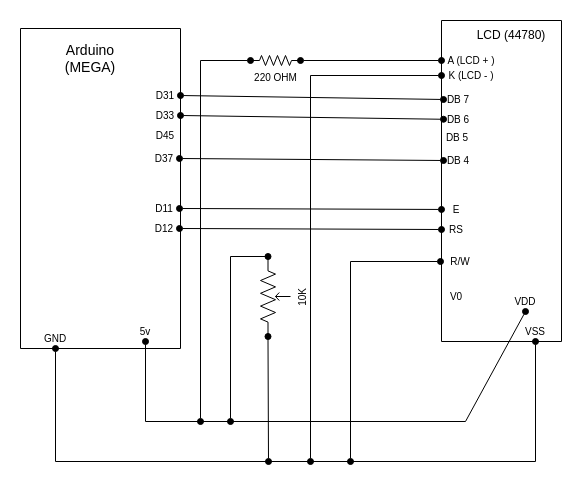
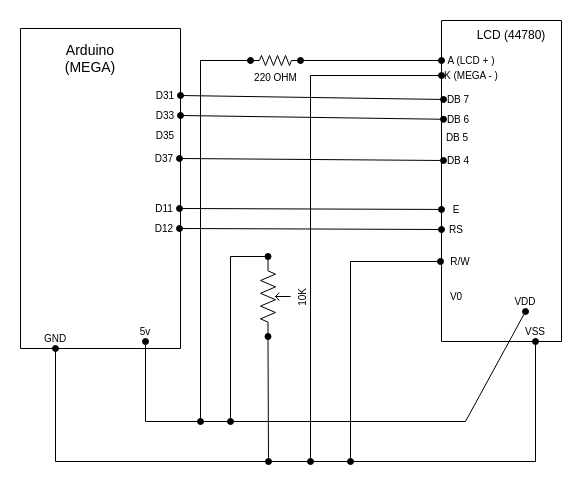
  <mxCell id="0" />
  <mxCell id="1" parent="0" />
  <mxCell id="2" value="" style="swimlane;startSize=0;" parent="1" vertex="1"><mxGeometry x="20" y="28" width="160" height="320" as="geometry" /></mxCell>
  <mxCell id="3" value="&lt;font style=&quot;font-size: 10px&quot;&gt;D37&lt;/font&gt;" style="text;html=1;strokeColor=none;fillColor=none;align=center;verticalAlign=middle;whiteSpace=wrap;rounded=0;" parent="2" vertex="1"><mxGeometry x="129" y="120" width="30" height="20" as="geometry" /></mxCell>
- <mxCell id="4" value="&lt;font style=&quot;font-size: 10px&quot;&gt;D45&lt;/font&gt;" style="text;html=1;strokeColor=none;fillColor=none;align=center;verticalAlign=middle;whiteSpace=wrap;rounded=0;" parent="2" vertex="1"><mxGeometry x="130" y="97" width="30" height="20" as="geometry" /></mxCell>
+ <mxCell id="4" value="&lt;font style=&quot;font-size: 10px&quot;&gt;D35&lt;/font&gt;" style="text;html=1;strokeColor=none;fillColor=none;align=center;verticalAlign=middle;whiteSpace=wrap;rounded=0;" parent="2" vertex="1"><mxGeometry x="130" y="97" width="30" height="20" as="geometry" /></mxCell>
  <mxCell id="5" value="&lt;font style=&quot;font-size: 10px&quot;&gt;D33&lt;/font&gt;" style="text;html=1;strokeColor=none;fillColor=none;align=center;verticalAlign=middle;whiteSpace=wrap;rounded=0;" parent="2" vertex="1"><mxGeometry x="130" y="77" width="30" height="20" as="geometry" /></mxCell>
  <mxCell id="6" value="&lt;font style=&quot;font-size: 10px&quot;&gt;D31&lt;/font&gt;" style="text;html=1;strokeColor=none;fillColor=none;align=center;verticalAlign=middle;whiteSpace=wrap;rounded=0;" parent="2" vertex="1"><mxGeometry x="130" y="57" width="30" height="20" as="geometry" /></mxCell>
  <mxCell id="7" value="&lt;font style=&quot;font-size: 10px&quot;&gt;D11&lt;/font&gt;" style="text;html=1;strokeColor=none;fillColor=none;align=center;verticalAlign=middle;whiteSpace=wrap;rounded=0;" parent="2" vertex="1"><mxGeometry x="129" y="170" width="30" height="20" as="geometry" /></mxCell>
  <mxCell id="8" value="&lt;font style=&quot;font-size: 10px&quot;&gt;D12&lt;/font&gt;" style="text;html=1;strokeColor=none;fillColor=none;align=center;verticalAlign=middle;whiteSpace=wrap;rounded=0;" parent="2" vertex="1"><mxGeometry x="129" y="190" width="30" height="20" as="geometry" /></mxCell>
  <mxCell id="9" value="&lt;font style=&quot;font-size: 10px&quot;&gt;5v&lt;/font&gt;" style="text;html=1;strokeColor=none;fillColor=none;align=center;verticalAlign=middle;whiteSpace=wrap;rounded=0;" parent="2" vertex="1"><mxGeometry x="110" y="293" width="30" height="20" as="geometry" /></mxCell>
  <mxCell id="10" value="&lt;font style=&quot;font-size: 10px&quot;&gt;GND&lt;/font&gt;" style="text;html=1;strokeColor=none;fillColor=none;align=center;verticalAlign=middle;whiteSpace=wrap;rounded=0;" parent="2" vertex="1"><mxGeometry x="20" y="300" width="30" height="20" as="geometry" /></mxCell>
  <mxCell id="11" value="Arduino&lt;br&gt;(MEGA)" style="text;html=1;strokeColor=none;fillColor=none;align=center;verticalAlign=middle;whiteSpace=wrap;rounded=0;fontSize=14;" parent="2" vertex="1"><mxGeometry x="40" y="15" width="60" height="30" as="geometry" /></mxCell>
  <mxCell id="12" value="" style="swimlane;startSize=0;" parent="1" vertex="1"><mxGeometry x="441" y="20" width="120" height="321" as="geometry" /></mxCell>
  <mxCell id="13" value="LCD (44780)" style="text;html=1;strokeColor=none;fillColor=none;align=center;verticalAlign=middle;whiteSpace=wrap;rounded=0;" parent="12" vertex="1"><mxGeometry x="20" width="100" height="30" as="geometry" /></mxCell>
  <mxCell id="14" value="&lt;font style=&quot;font-size: 10px&quot;&gt;DB 7&lt;/font&gt;" style="text;html=1;strokeColor=none;fillColor=none;align=center;verticalAlign=middle;whiteSpace=wrap;rounded=0;" parent="12" vertex="1"><mxGeometry x="2" y="69" width="30" height="20" as="geometry" /></mxCell>
  <mxCell id="15" value="&lt;font style=&quot;font-size: 10px&quot;&gt;DB 6&lt;/font&gt;" style="text;html=1;strokeColor=none;fillColor=none;align=center;verticalAlign=middle;whiteSpace=wrap;rounded=0;" parent="12" vertex="1"><mxGeometry x="2" y="89" width="30" height="20" as="geometry" /></mxCell>
  <mxCell id="16" value="&lt;font style=&quot;font-size: 10px&quot;&gt;DB 5&lt;/font&gt;" style="text;html=1;strokeColor=none;fillColor=none;align=center;verticalAlign=middle;whiteSpace=wrap;rounded=0;" parent="12" vertex="1"><mxGeometry x="1" y="107" width="30" height="20" as="geometry" /></mxCell>
  <mxCell id="17" value="&lt;font style=&quot;font-size: 10px&quot;&gt;DB 4&lt;/font&gt;" style="text;html=1;strokeColor=none;fillColor=none;align=center;verticalAlign=middle;whiteSpace=wrap;rounded=0;" parent="12" vertex="1"><mxGeometry x="2" y="130" width="30" height="20" as="geometry" /></mxCell>
  <mxCell id="18" value="&lt;font style=&quot;font-size: 10px&quot;&gt;E&lt;/font&gt;" style="text;html=1;strokeColor=none;fillColor=none;align=center;verticalAlign=middle;whiteSpace=wrap;rounded=0;" parent="12" vertex="1"><mxGeometry y="179" width="30" height="20" as="geometry" /></mxCell>
  <mxCell id="19" value="&lt;font style=&quot;font-size: 10px&quot;&gt;RS&lt;/font&gt;" style="text;html=1;strokeColor=none;fillColor=none;align=center;verticalAlign=middle;whiteSpace=wrap;rounded=0;" parent="12" vertex="1"><mxGeometry y="199" width="30" height="20" as="geometry" /></mxCell>
  <mxCell id="20" value="&lt;font style=&quot;font-size: 10px&quot;&gt;VSS&lt;/font&gt;" style="text;html=1;strokeColor=none;fillColor=none;align=center;verticalAlign=middle;whiteSpace=wrap;rounded=0;" parent="12" vertex="1"><mxGeometry x="79" y="301" width="30" height="20" as="geometry" /></mxCell>
  <mxCell id="21" value="&lt;font style=&quot;font-size: 10px&quot;&gt;VDD&lt;/font&gt;" style="text;html=1;strokeColor=none;fillColor=none;align=center;verticalAlign=middle;whiteSpace=wrap;rounded=0;" parent="12" vertex="1"><mxGeometry x="69" y="271" width="30" height="20" as="geometry" /></mxCell>
- <mxCell id="22" value="&lt;font style=&quot;font-size: 10px&quot;&gt;K (LCD - )&lt;/font&gt;" style="text;html=1;strokeColor=none;fillColor=none;align=center;verticalAlign=middle;whiteSpace=wrap;rounded=0;" parent="12" vertex="1"><mxGeometry y="40" width="60" height="30" as="geometry" /></mxCell>
+ <mxCell id="22" value="&lt;font style=&quot;font-size: 10px&quot;&gt;K (MEGA - )&lt;/font&gt;" style="text;html=1;strokeColor=none;fillColor=none;align=center;verticalAlign=middle;whiteSpace=wrap;rounded=0;" parent="12" vertex="1"><mxGeometry y="40" width="60" height="30" as="geometry" /></mxCell>
  <mxCell id="23" value="&lt;font style=&quot;font-size: 10px&quot;&gt;A (LCD + )&lt;/font&gt;" style="text;html=1;strokeColor=none;fillColor=none;align=center;verticalAlign=middle;whiteSpace=wrap;rounded=0;" parent="12" vertex="1"><mxGeometry y="30" width="60" height="20" as="geometry" /></mxCell>
  <mxCell id="24" value="&lt;font style=&quot;font-size: 10px&quot;&gt;V0&lt;/font&gt;" style="text;html=1;strokeColor=none;fillColor=none;align=center;verticalAlign=middle;whiteSpace=wrap;rounded=0;" parent="12" vertex="1"><mxGeometry y="266" width="30" height="20" as="geometry" /></mxCell>
  <mxCell id="25" value="&lt;font style=&quot;font-size: 10px&quot;&gt;R/W&lt;/font&gt;" style="text;html=1;strokeColor=none;fillColor=none;align=center;verticalAlign=middle;whiteSpace=wrap;rounded=0;" parent="12" vertex="1"><mxGeometry x="-1" y="231" width="40" height="20" as="geometry" /></mxCell>
  <mxCell id="26" style="edgeStyle=none;rounded=0;orthogonalLoop=1;jettySize=auto;html=1;exitX=0.5;exitY=0;exitDx=0;exitDy=0;fontSize=10;" parent="1" source="2" target="2" edge="1"><mxGeometry relative="1" as="geometry" /></mxCell>
  <mxCell id="27" style="edgeStyle=none;rounded=0;orthogonalLoop=1;jettySize=auto;html=1;exitX=1;exitY=0.5;exitDx=0;exitDy=0;entryX=0;entryY=0.5;entryDx=0;entryDy=0;fontSize=10;endArrow=oval;endFill=1;startArrow=oval;startFill=1;" parent="1" source="6" target="14" edge="1"><mxGeometry relative="1" as="geometry" /></mxCell>
  <mxCell id="28" style="edgeStyle=none;rounded=0;orthogonalLoop=1;jettySize=auto;html=1;exitX=1;exitY=0.5;exitDx=0;exitDy=0;fontSize=10;endArrow=oval;endFill=1;startArrow=oval;startFill=1;" parent="1" edge="1"><mxGeometry relative="1" as="geometry"><mxPoint x="180" y="115" as="sourcePoint" /><mxPoint x="443" y="118.784" as="targetPoint" /></mxGeometry></mxCell>
  <mxCell id="29" style="edgeStyle=none;rounded=0;orthogonalLoop=1;jettySize=auto;html=1;exitX=1;exitY=0.5;exitDx=0;exitDy=0;entryX=0;entryY=0.5;entryDx=0;entryDy=0;fontSize=10;endArrow=oval;endFill=1;startArrow=oval;startFill=1;" parent="1" source="3" target="17" edge="1"><mxGeometry relative="1" as="geometry" /></mxCell>
  <mxCell id="30" style="edgeStyle=none;rounded=0;orthogonalLoop=1;jettySize=auto;html=1;exitX=1;exitY=0.5;exitDx=0;exitDy=0;fontSize=10;endArrow=oval;endFill=1;startArrow=oval;startFill=1;" parent="1" source="7" target="18" edge="1"><mxGeometry relative="1" as="geometry" /></mxCell>
  <mxCell id="31" style="edgeStyle=none;rounded=0;orthogonalLoop=1;jettySize=auto;html=1;exitX=1;exitY=0.5;exitDx=0;exitDy=0;entryX=0;entryY=0.5;entryDx=0;entryDy=0;fontSize=10;endArrow=oval;endFill=1;startArrow=oval;startFill=1;" parent="1" source="8" target="19" edge="1"><mxGeometry relative="1" as="geometry" /></mxCell>
  <mxCell id="32" style="edgeStyle=none;rounded=0;orthogonalLoop=1;jettySize=auto;html=1;exitX=0.5;exitY=1;exitDx=0;exitDy=0;fontSize=10;startArrow=oval;startFill=1;endArrow=oval;endFill=1;entryX=0.5;entryY=1;entryDx=0;entryDy=0;" parent="1" source="20" target="10" edge="1"><mxGeometry relative="1" as="geometry"><mxPoint x="465" y="461" as="targetPoint" /><Array as="points"><mxPoint x="535" y="461" /><mxPoint x="55" y="461" /></Array></mxGeometry></mxCell>
  <mxCell id="33" style="edgeStyle=none;rounded=0;orthogonalLoop=1;jettySize=auto;html=1;exitX=0.5;exitY=1;exitDx=0;exitDy=0;fontSize=10;startArrow=oval;startFill=1;endArrow=oval;endFill=1;entryX=0.5;entryY=1;entryDx=0;entryDy=0;" parent="1" source="21" target="9" edge="1"><mxGeometry relative="1" as="geometry"><mxPoint x="535" y="461" as="targetPoint" /><Array as="points"><mxPoint x="465" y="421" /><mxPoint x="145" y="421" /></Array></mxGeometry></mxCell>
  <mxCell id="34" style="edgeStyle=none;rounded=0;orthogonalLoop=1;jettySize=auto;html=1;exitX=0;exitY=0.5;exitDx=0;exitDy=0;fontSize=10;startArrow=oval;startFill=1;endArrow=oval;endFill=1;" parent="1" source="22" edge="1"><mxGeometry relative="1" as="geometry"><mxPoint x="310" y="461" as="targetPoint" /><Array as="points"><mxPoint x="310" y="75" /></Array></mxGeometry></mxCell>
  <mxCell id="35" style="edgeStyle=none;rounded=0;orthogonalLoop=1;jettySize=auto;html=1;fontSize=10;startArrow=oval;startFill=1;endArrow=oval;endFill=1;exitX=0;exitY=0.5;exitDx=0;exitDy=0;exitPerimeter=0;" parent="1" source="36" edge="1"><mxGeometry relative="1" as="geometry"><mxPoint x="200" y="421" as="targetPoint" /><mxPoint x="240" y="60" as="sourcePoint" /><Array as="points"><mxPoint x="200" y="60" /></Array></mxGeometry></mxCell>
  <mxCell id="36" value="220 OHM" style="pointerEvents=1;verticalLabelPosition=bottom;shadow=0;dashed=0;align=center;html=1;verticalAlign=top;shape=mxgraph.electrical.resistors.resistor_2;fontSize=10;" parent="1" vertex="1"><mxGeometry x="250" y="55" width="50" height="10" as="geometry" /></mxCell>
  <mxCell id="37" style="edgeStyle=none;rounded=0;orthogonalLoop=1;jettySize=auto;html=1;exitX=0;exitY=0.5;exitDx=0;exitDy=0;entryX=1;entryY=0.5;entryDx=0;entryDy=0;entryPerimeter=0;fontSize=10;startArrow=oval;startFill=1;endArrow=oval;endFill=1;" parent="1" source="23" target="36" edge="1"><mxGeometry relative="1" as="geometry" /></mxCell>
  <mxCell id="38" style="edgeStyle=none;rounded=0;orthogonalLoop=1;jettySize=auto;html=1;exitX=0;exitY=0.25;exitDx=0;exitDy=0;exitPerimeter=0;fontSize=10;startArrow=oval;startFill=1;endArrow=oval;endFill=1;" parent="1" source="40" edge="1"><mxGeometry relative="1" as="geometry"><mxPoint x="268" y="461" as="targetPoint" /></mxGeometry></mxCell>
  <mxCell id="39" style="edgeStyle=none;rounded=0;orthogonalLoop=1;jettySize=auto;html=1;exitX=1;exitY=0.25;exitDx=0;exitDy=0;exitPerimeter=0;fontSize=10;startArrow=oval;startFill=1;endArrow=oval;endFill=1;" parent="1" source="40" edge="1"><mxGeometry relative="1" as="geometry"><mxPoint x="230" y="421" as="targetPoint" /><Array as="points"><mxPoint x="230" y="256" /></Array></mxGeometry></mxCell>
  <mxCell id="40" value="10K&amp;nbsp;" style="pointerEvents=1;verticalLabelPosition=bottom;shadow=0;dashed=0;align=center;html=1;verticalAlign=top;shape=mxgraph.electrical.resistors.potentiometer_2;fontSize=10;rotation=-90;" parent="1" vertex="1"><mxGeometry x="235" y="281" width="80" height="30" as="geometry" /></mxCell>
  <mxCell id="41" style="edgeStyle=none;rounded=0;orthogonalLoop=1;jettySize=auto;html=1;exitX=0;exitY=0.5;exitDx=0;exitDy=0;fontSize=10;startArrow=oval;startFill=1;endArrow=oval;endFill=1;" parent="1" source="25" edge="1"><mxGeometry relative="1" as="geometry"><mxPoint x="350" y="461" as="targetPoint" /><Array as="points"><mxPoint x="350" y="261" /></Array></mxGeometry></mxCell>
